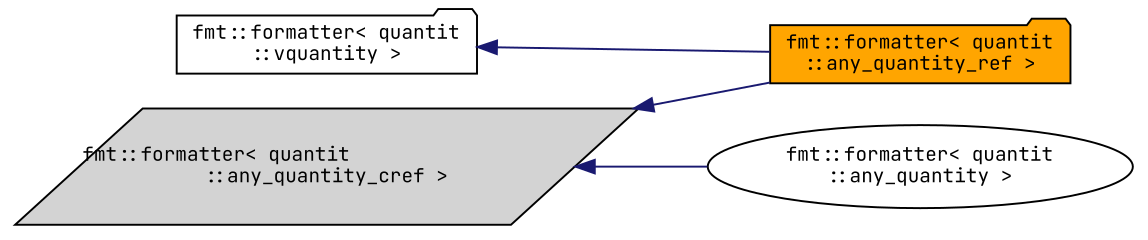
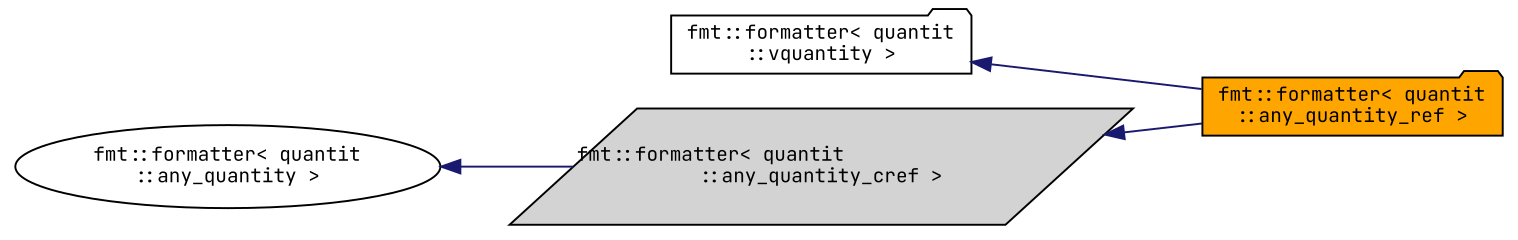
  digraph {
    fontname="JetBrains Mono"
    rankdir=LR
    node [color=black fillcolor=white fontname="JetBrains Mono" fontsize=10 shape=folder style=filled]
    edge [color=midnightblue dir=back fontname="JetBrains Mono" fontsize=10 labelfontname=Helvetica labelfontsize=10 style=solid]
    n1 [height=0.2 label="fmt::formatter\< quantit\l::vquantity \>" width=0.4]
    n2 [fillcolor=orange height=0.2 label="fmt::formatter\< quantit\l::any_quantity_ref \>" width=0.4]
    n3 [fillcolor=lightgrey height=0.2 label="fmt::formatter\< quantit\l::any_quantity_cref \>" shape=parallelogram width=0.4]
    n4 [height=0.2 label="fmt::formatter\< quantit\l::any_quantity \>" shape=ellipse width=0.4]
    n1 -> n2
    n3 -> n2
-   n3 -> n4
+   n4 -> n3
  }
